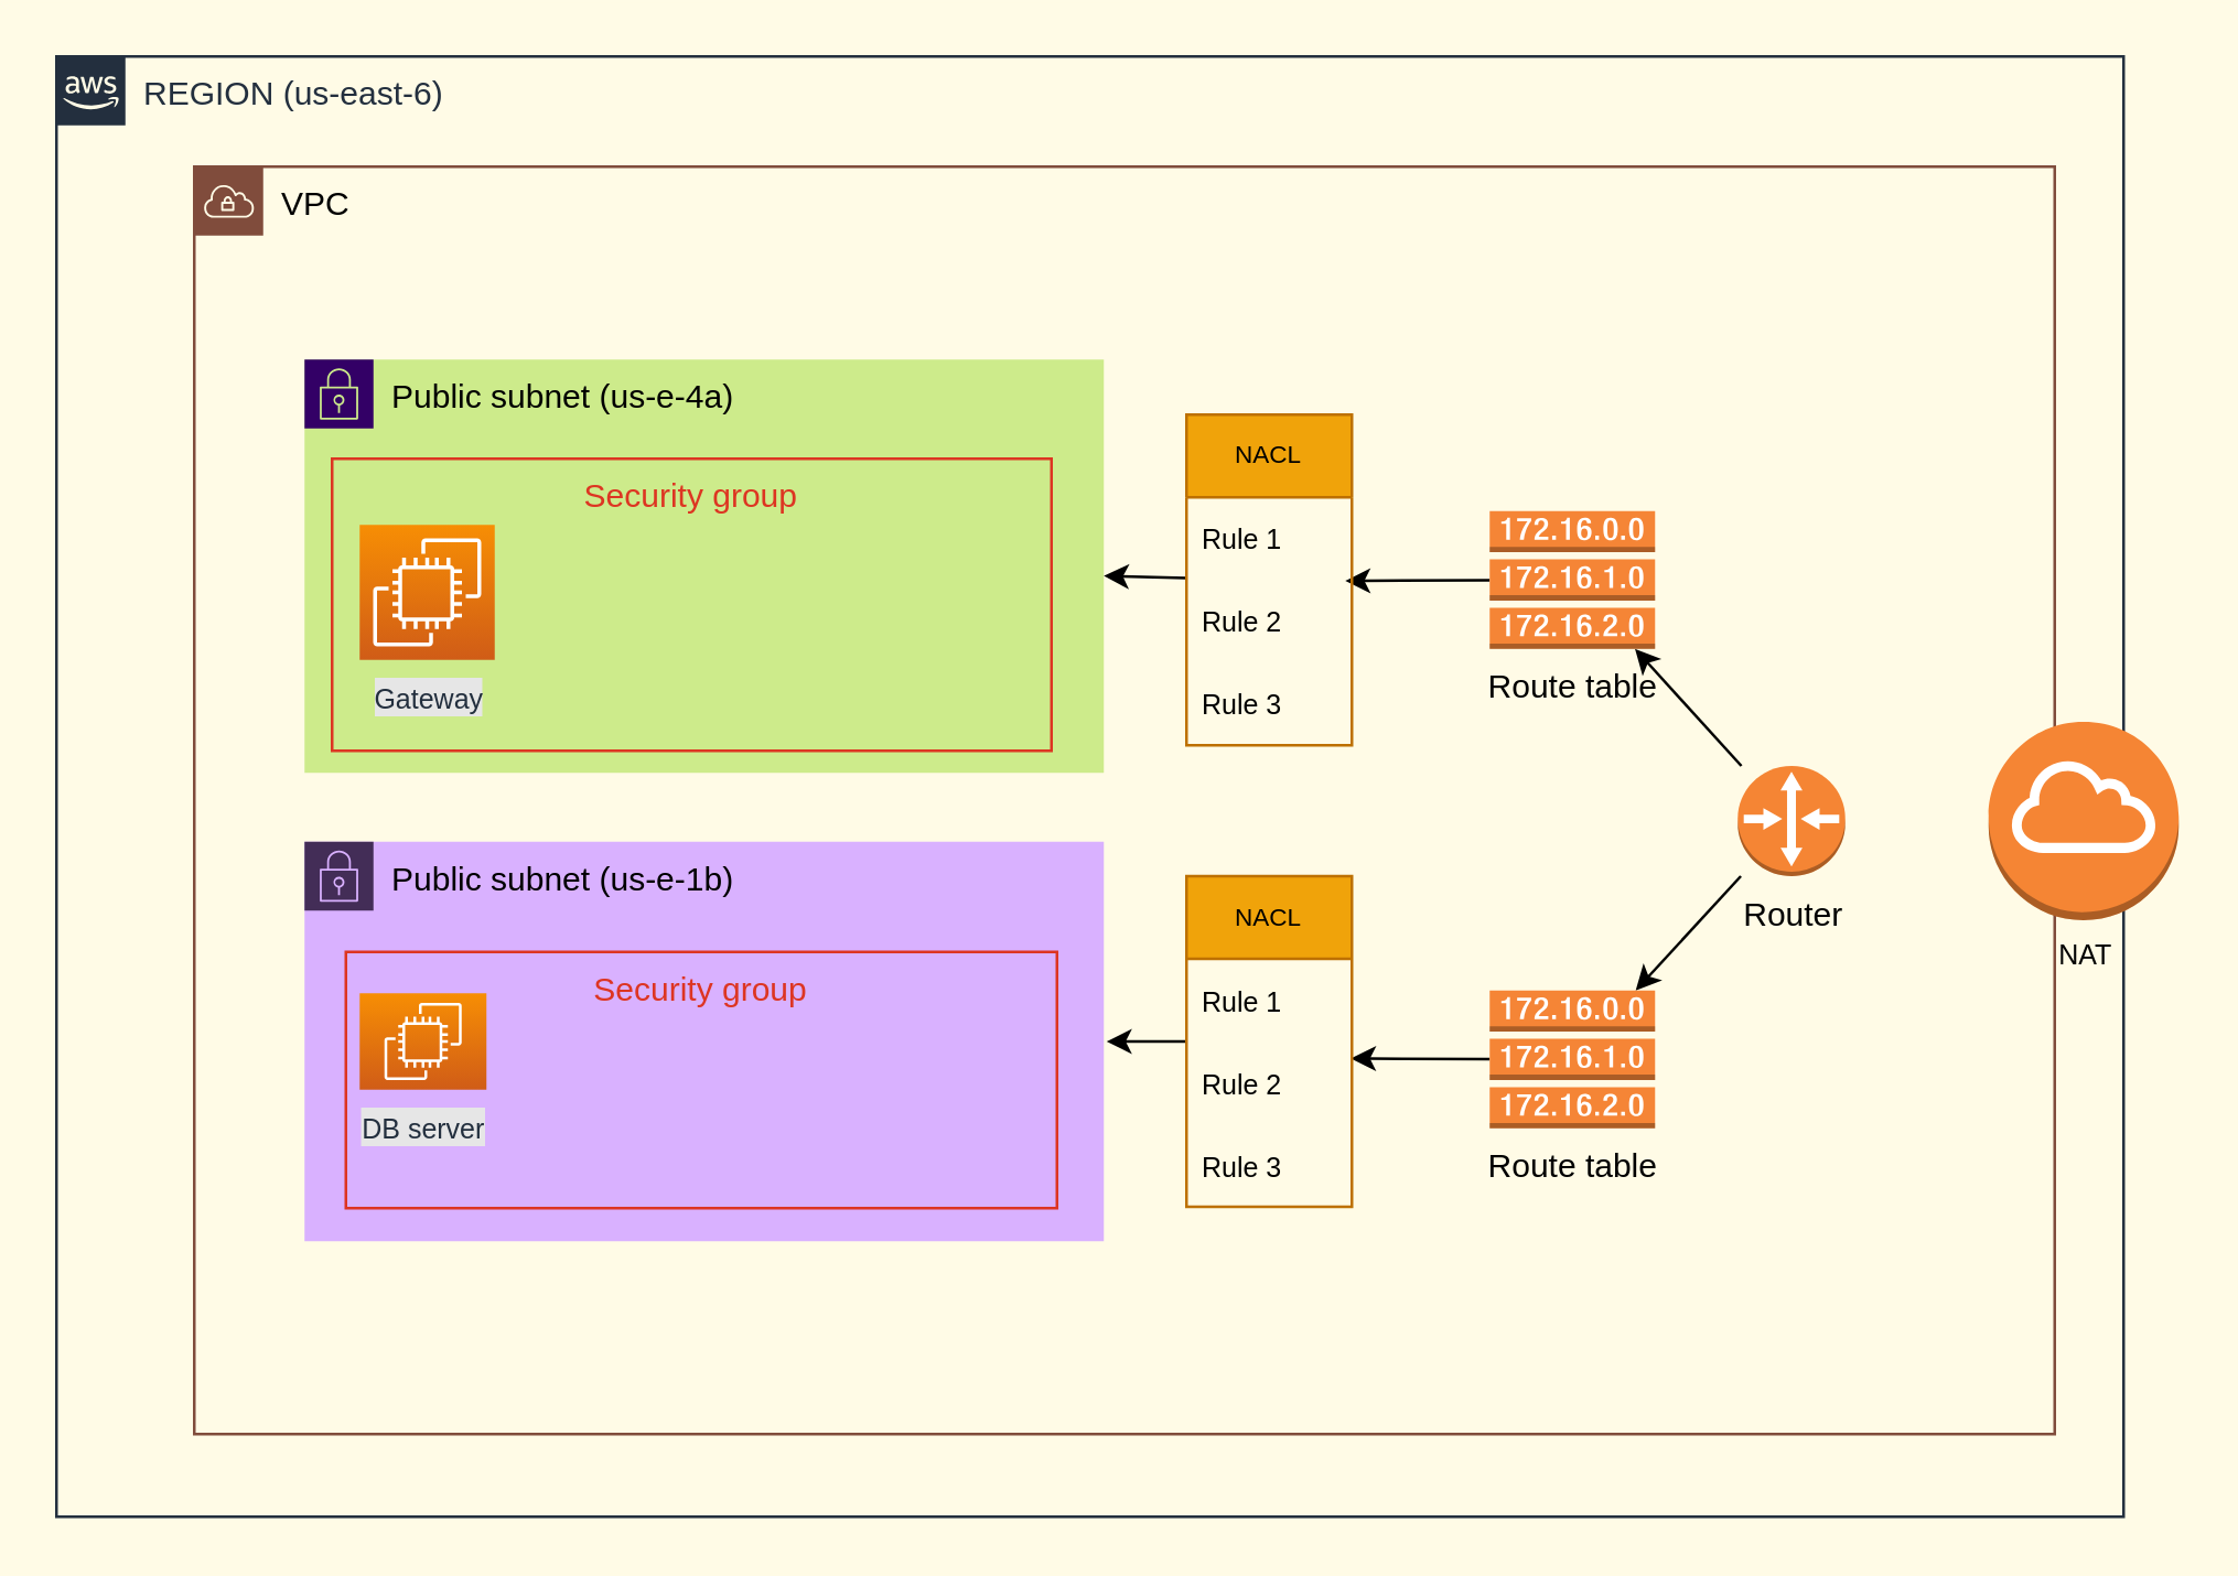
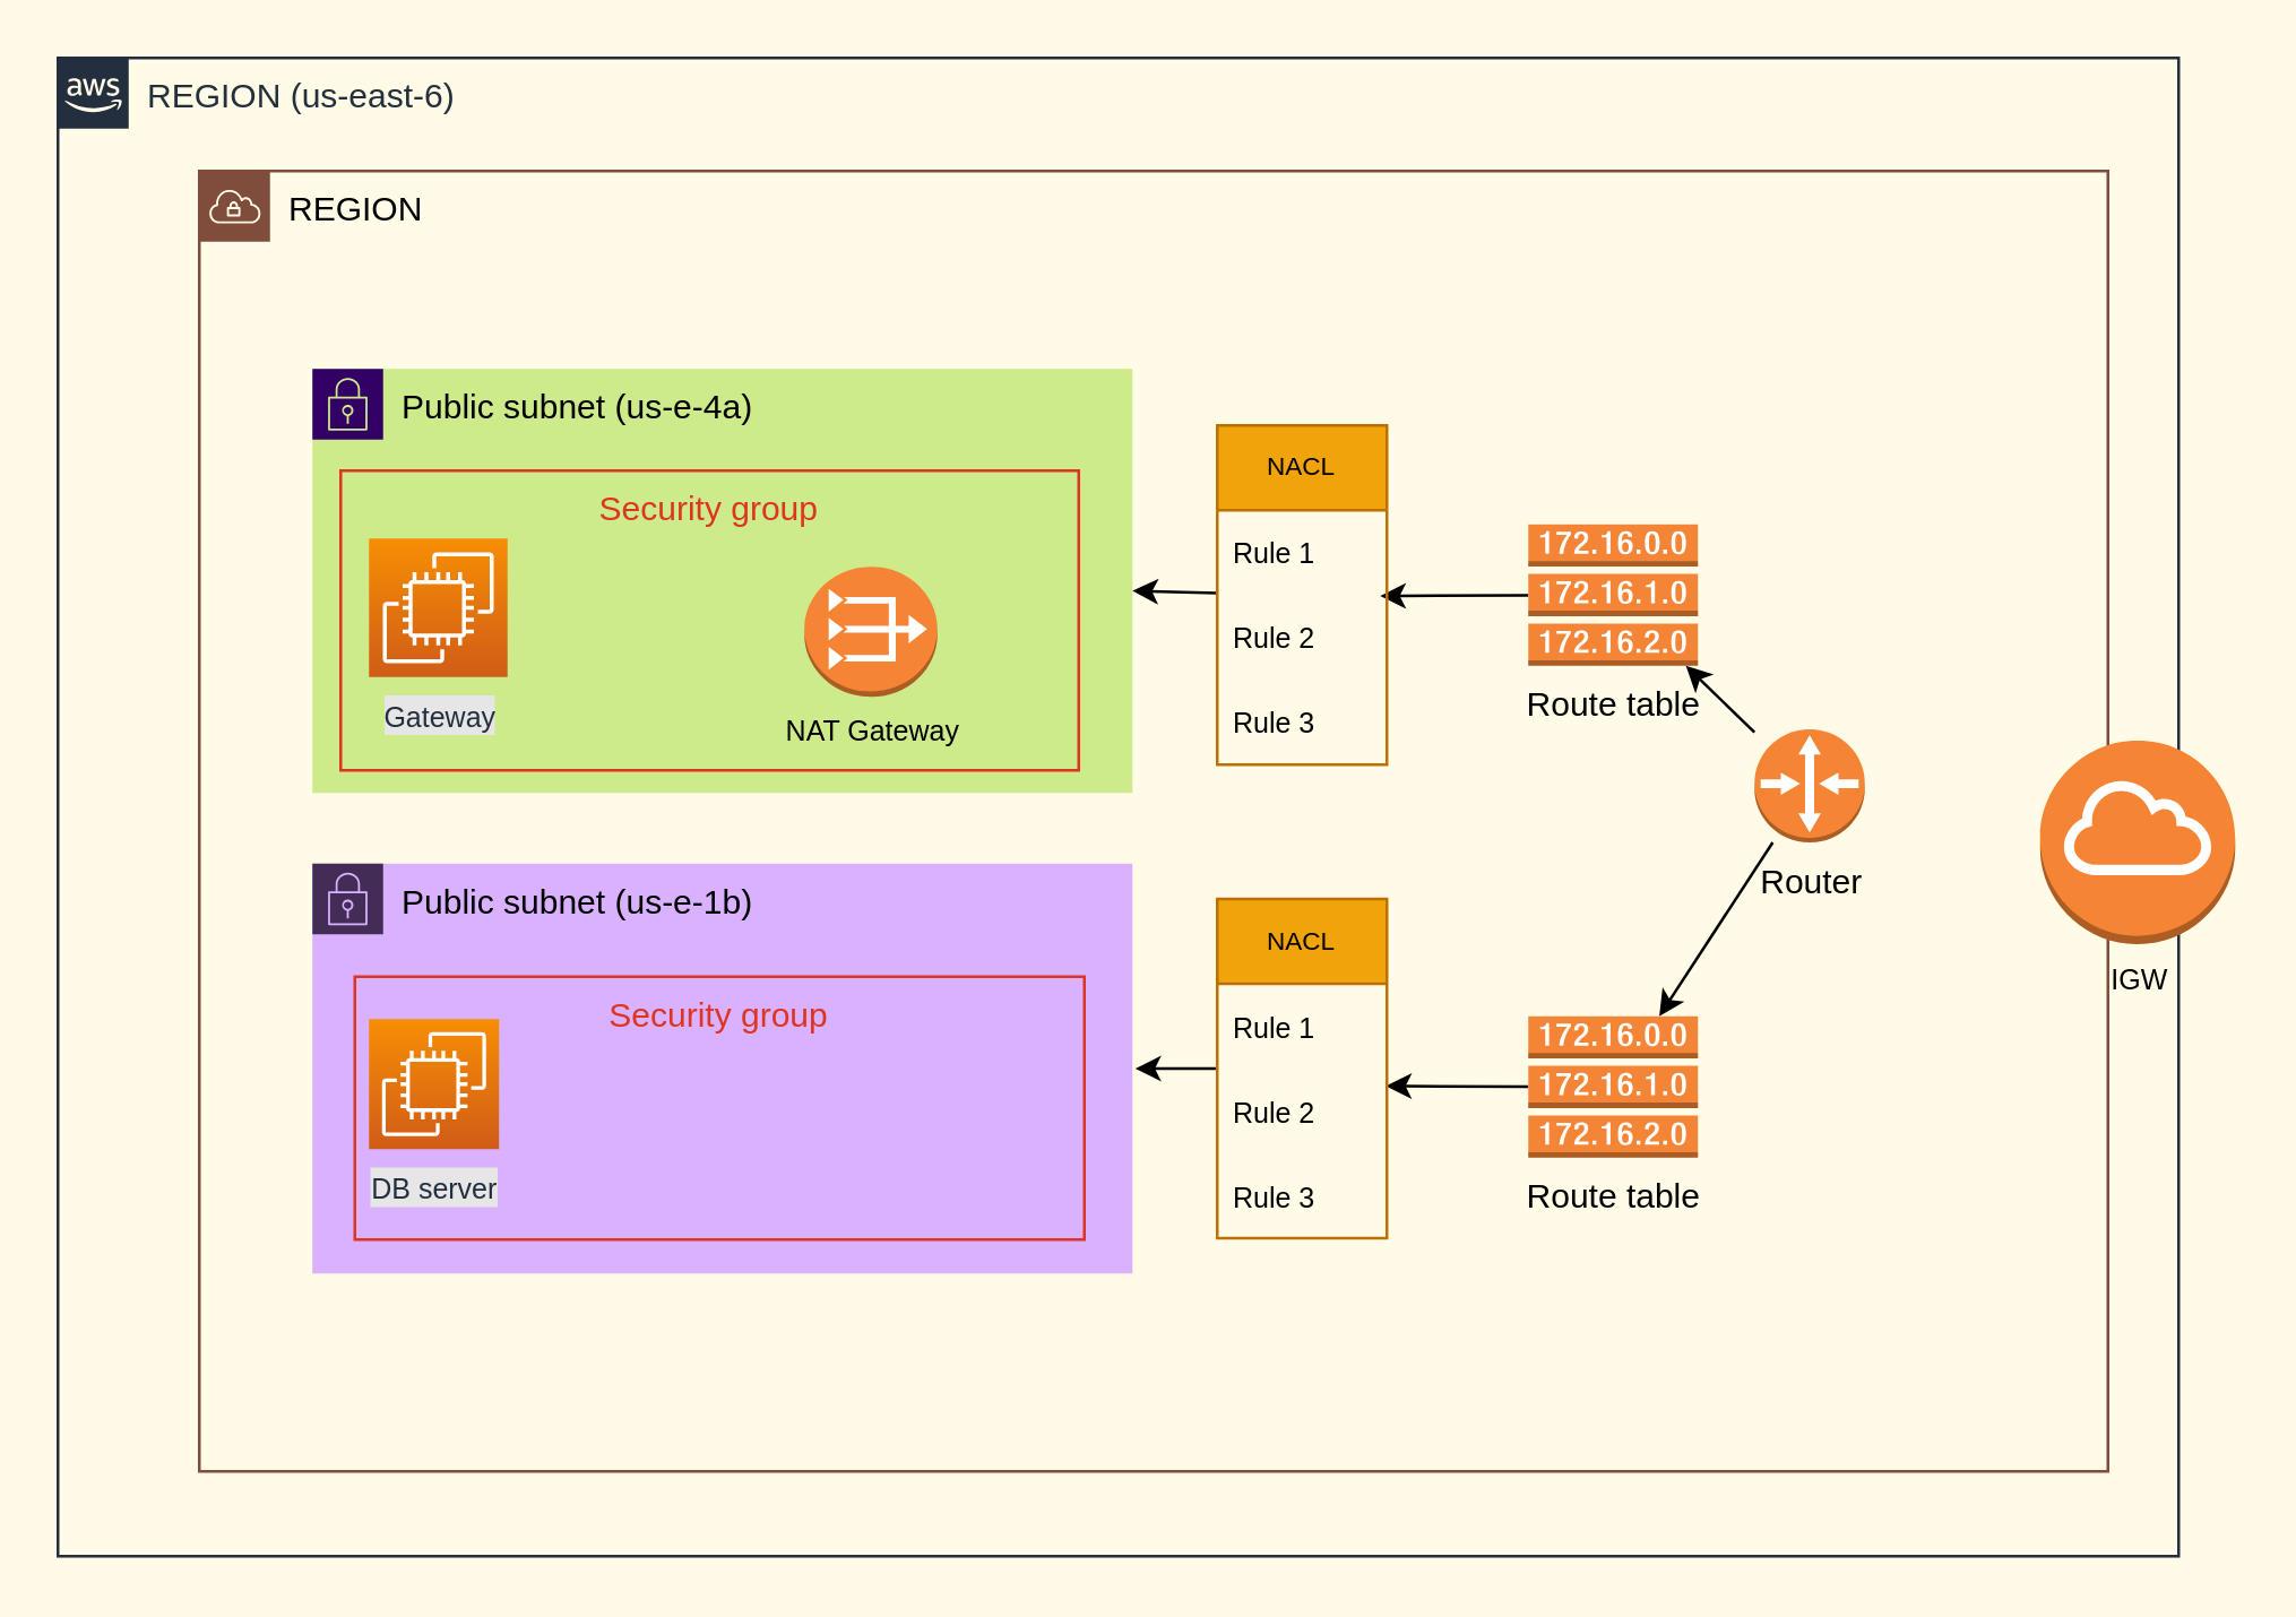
  <mxCell id="0" />
  <mxCell id="1" parent="0" />
- <mxCell id="2" value="&lt;font color=&quot;#000000&quot;&gt;VPC&lt;/font&gt;" style="points=[[0,0],[0.25,0],[0.5,0],[0.75,0],[1,0],[1,0.25],[1,0.5],[1,0.75],[1,1],[0.75,1],[0.5,1],[0.25,1],[0,1],[0,0.75],[0,0.5],[0,0.25]];outlineConnect=0;gradientColor=none;html=1;whiteSpace=wrap;fontSize=12;fontStyle=0;container=0;pointerEvents=0;collapsible=0;recursiveResize=0;shape=mxgraph.aws4.group;grIcon=mxgraph.aws4.group_vpc;strokeColor=#804C3C;fillColor=none;verticalAlign=top;align=left;spacingLeft=30;fontColor=#AAB7B8;dashed=0;movable=1;resizable=1;rotatable=1;deletable=1;editable=1;connectable=1;" parent="1" vertex="1"><mxGeometry x="70" y="60" width="675" height="460" as="geometry" /></mxCell>
+ <mxCell id="2" value="&lt;font color=&quot;#000000&quot;&gt;REGION&lt;/font&gt;" style="points=[[0,0],[0.25,0],[0.5,0],[0.75,0],[1,0],[1,0.25],[1,0.5],[1,0.75],[1,1],[0.75,1],[0.5,1],[0.25,1],[0,1],[0,0.75],[0,0.5],[0,0.25]];outlineConnect=0;gradientColor=none;html=1;whiteSpace=wrap;fontSize=12;fontStyle=0;container=0;pointerEvents=0;collapsible=0;recursiveResize=0;shape=mxgraph.aws4.group;grIcon=mxgraph.aws4.group_vpc;strokeColor=#804C3C;fillColor=none;verticalAlign=top;align=left;spacingLeft=30;fontColor=#AAB7B8;dashed=0;movable=1;resizable=1;rotatable=1;deletable=1;editable=1;connectable=1;" parent="1" vertex="1"><mxGeometry x="70" y="60" width="675" height="460" as="geometry" /></mxCell>
  <mxCell id="3" value="Public subnet (us-e-4a)" style="points=[[0,0],[0.25,0],[0.5,0],[0.75,0],[1,0],[1,0.25],[1,0.5],[1,0.75],[1,1],[0.75,1],[0.5,1],[0.25,1],[0,1],[0,0.75],[0,0.5],[0,0.25]];outlineConnect=0;html=1;whiteSpace=wrap;fontSize=12;fontStyle=0;container=0;pointerEvents=0;collapsible=0;recursiveResize=0;shape=mxgraph.aws4.group;grIcon=mxgraph.aws4.group_security_group;grStroke=0;strokeColor=#330066;fillColor=#cdeb8b;verticalAlign=top;align=left;spacingLeft=30;dashed=0;movable=1;resizable=1;rotatable=1;deletable=1;editable=1;connectable=1;" parent="1" vertex="1"><mxGeometry x="110" y="130" width="290" height="150" as="geometry" /></mxCell>
  <mxCell id="4" value="&lt;font color=&quot;#000000&quot;&gt;Public subnet (us-e-1b)&lt;/font&gt;" style="points=[[0,0],[0.25,0],[0.5,0],[0.75,0],[1,0],[1,0.25],[1,0.5],[1,0.75],[1,1],[0.75,1],[0.5,1],[0.25,1],[0,1],[0,0.75],[0,0.5],[0,0.25]];outlineConnect=0;html=1;whiteSpace=wrap;fontSize=12;fontStyle=0;container=0;pointerEvents=0;collapsible=0;recursiveResize=0;shape=mxgraph.aws4.group;grIcon=mxgraph.aws4.group_security_group;grStroke=0;strokeColor=#432D57;fillColor=#D9B1FF;verticalAlign=top;align=left;spacingLeft=30;dashed=0;movable=1;resizable=1;rotatable=1;deletable=1;editable=1;connectable=1;fontColor=#ffffff;perimeterSpacing=1;" parent="1" vertex="1"><mxGeometry x="110" y="305" width="290" height="145" as="geometry" /></mxCell>
  <mxCell id="5" value="" style="edgeStyle=none;html=1;fontColor=#000000;" parent="1" source="7" target="10" edge="1"><mxGeometry relative="1" as="geometry" /></mxCell>
  <mxCell id="6" value="" style="edgeStyle=none;html=1;fontSize=10;fontColor=#000000;" parent="1" source="7" target="20" edge="1"><mxGeometry relative="1" as="geometry" /></mxCell>
- <mxCell id="7" value="Router" style="outlineConnect=0;dashed=0;verticalLabelPosition=bottom;verticalAlign=top;align=center;html=1;shape=mxgraph.aws3.router;fillColor=#F58534;gradientColor=none;strokeColor=#804C3C;fontColor=#000000;container=0;movable=1;resizable=1;rotatable=1;deletable=1;editable=1;connectable=1;" parent="1" vertex="1"><mxGeometry x="630" y="277.5" width="39" height="40" as="geometry" /></mxCell>
+ <mxCell id="7" value="Router" style="outlineConnect=0;dashed=0;verticalLabelPosition=bottom;verticalAlign=top;align=center;html=1;shape=mxgraph.aws3.router;fillColor=#F58534;gradientColor=none;strokeColor=#804C3C;fontColor=#000000;container=0;movable=1;resizable=1;rotatable=1;deletable=1;editable=1;connectable=1;" parent="1" vertex="1"><mxGeometry x="620" y="257.5" width="39" height="40" as="geometry" /></mxCell>
  <mxCell id="8" value="REGION (us-east-6)" style="points=[[0,0],[0.25,0],[0.5,0],[0.75,0],[1,0],[1,0.25],[1,0.5],[1,0.75],[1,1],[0.75,1],[0.5,1],[0.25,1],[0,1],[0,0.75],[0,0.5],[0,0.25]];outlineConnect=0;gradientColor=none;html=1;whiteSpace=wrap;fontSize=12;fontStyle=0;container=0;pointerEvents=0;collapsible=0;recursiveResize=0;shape=mxgraph.aws4.group;grIcon=mxgraph.aws4.group_aws_cloud_alt;strokeColor=#232F3E;fillColor=none;verticalAlign=top;align=left;spacingLeft=30;fontColor=#232F3E;dashed=0;movable=1;resizable=1;rotatable=1;deletable=1;editable=1;connectable=1;" parent="1" vertex="1"><mxGeometry x="20" y="20" width="750" height="530" as="geometry" /></mxCell>
  <mxCell id="9" value="" style="edgeStyle=none;html=1;fontSize=10;fontColor=#000000;entryX=0.96;entryY=0.011;entryDx=0;entryDy=0;entryPerimeter=0;" parent="1" source="10" target="14" edge="1"><mxGeometry relative="1" as="geometry" /></mxCell>
  <mxCell id="10" value="Route table" style="outlineConnect=0;dashed=0;verticalLabelPosition=bottom;verticalAlign=top;align=center;html=1;shape=mxgraph.aws3.route_table;fillColor=#F58536;gradientColor=none;strokeColor=#804C3C;fontColor=#000000;" parent="1" vertex="1"><mxGeometry x="540" y="185" width="60" height="50" as="geometry" /></mxCell>
  <mxCell id="11" value="" style="edgeStyle=none;html=1;fontSize=10;fontColor=#000000;" parent="1" source="12" target="3" edge="1"><mxGeometry relative="1" as="geometry" /></mxCell>
  <mxCell id="12" value="NACL" style="swimlane;fontStyle=0;childLayout=stackLayout;horizontal=1;startSize=30;horizontalStack=0;resizeParent=1;resizeParentMax=0;resizeLast=0;collapsible=1;marginBottom=0;whiteSpace=wrap;html=1;strokeColor=#BD7000;fontSize=9;fillColor=#f0a30a;fontColor=#000000;" parent="1" vertex="1"><mxGeometry x="430" y="150" width="60" height="120" as="geometry"><mxRectangle x="460" y="200" width="60" height="30" as="alternateBounds" /></mxGeometry></mxCell>
  <mxCell id="13" value="Rule 1" style="text;strokeColor=none;fillColor=none;align=left;verticalAlign=middle;spacingLeft=4;spacingRight=4;overflow=hidden;points=[[0,0.5],[1,0.5]];portConstraint=eastwest;rotatable=0;whiteSpace=wrap;html=1;fontColor=#000000;fontSize=10;" parent="12" vertex="1"><mxGeometry y="30" width="60" height="30" as="geometry" /></mxCell>
  <mxCell id="14" value="Rule 2" style="text;strokeColor=none;fillColor=none;align=left;verticalAlign=middle;spacingLeft=4;spacingRight=4;overflow=hidden;points=[[0,0.5],[1,0.5]];portConstraint=eastwest;rotatable=0;whiteSpace=wrap;html=1;fontColor=#000000;fontSize=10;" parent="12" vertex="1"><mxGeometry y="60" width="60" height="30" as="geometry" /></mxCell>
  <mxCell id="15" value="Rule 3" style="text;strokeColor=none;fillColor=none;align=left;verticalAlign=middle;spacingLeft=4;spacingRight=4;overflow=hidden;points=[[0,0.5],[1,0.5]];portConstraint=eastwest;rotatable=0;whiteSpace=wrap;html=1;fontColor=#000000;fontSize=10;" parent="12" vertex="1"><mxGeometry y="90" width="60" height="30" as="geometry" /></mxCell>
  <mxCell id="16" value="&lt;font style=&quot;font-size: 10px;&quot;&gt;Gateway&lt;/font&gt;" style="sketch=0;points=[[0,0,0],[0.25,0,0],[0.5,0,0],[0.75,0,0],[1,0,0],[0,1,0],[0.25,1,0],[0.5,1,0],[0.75,1,0],[1,1,0],[0,0.25,0],[0,0.5,0],[0,0.75,0],[1,0.25,0],[1,0.5,0],[1,0.75,0]];outlineConnect=0;fontColor=#232F3E;gradientColor=#F78E04;gradientDirection=north;fillColor=#D05C17;strokeColor=#ffffff;dashed=0;verticalLabelPosition=bottom;verticalAlign=top;align=center;html=1;fontSize=12;fontStyle=0;aspect=fixed;shape=mxgraph.aws4.resourceIcon;resIcon=mxgraph.aws4.ec2;labelBackgroundColor=#E6E6E6;" parent="1" vertex="1"><mxGeometry x="130" y="190" width="49" height="49" as="geometry" /></mxCell>
- <mxCell id="17" value="&lt;font style=&quot;font-size: 10px;&quot;&gt;DB server&lt;/font&gt;" style="sketch=0;points=[[0,0,0],[0.25,0,0],[0.5,0,0],[0.75,0,0],[1,0,0],[0,1,0],[0.25,1,0],[0.5,1,0],[0.75,1,0],[1,1,0],[0,0.25,0],[0,0.5,0],[0,0.75,0],[1,0.25,0],[1,0.5,0],[1,0.75,0]];outlineConnect=0;fontColor=#232F3E;gradientColor=#F78E04;gradientDirection=north;fillColor=#D05C17;strokeColor=#ffffff;dashed=0;verticalLabelPosition=bottom;verticalAlign=top;align=center;html=1;fontSize=12;fontStyle=0;aspect=fixed;shape=mxgraph.aws4.resourceIcon;resIcon=mxgraph.aws4.ec2;labelBackgroundColor=#E6E6E6;" parent="1" vertex="1"><mxGeometry x="130" y="360" width="46" height="35" as="geometry" /></mxCell>
+ <mxCell id="17" value="&lt;font style=&quot;font-size: 10px;&quot;&gt;DB server&lt;/font&gt;" style="sketch=0;points=[[0,0,0],[0.25,0,0],[0.5,0,0],[0.75,0,0],[1,0,0],[0,1,0],[0.25,1,0],[0.5,1,0],[0.75,1,0],[1,1,0],[0,0.25,0],[0,0.5,0],[0,0.75,0],[1,0.25,0],[1,0.5,0],[1,0.75,0]];outlineConnect=0;fontColor=#232F3E;gradientColor=#F78E04;gradientDirection=north;fillColor=#D05C17;strokeColor=#ffffff;dashed=0;verticalLabelPosition=bottom;verticalAlign=top;align=center;html=1;fontSize=12;fontStyle=0;aspect=fixed;shape=mxgraph.aws4.resourceIcon;resIcon=mxgraph.aws4.ec2;labelBackgroundColor=#E6E6E6;" parent="1" vertex="1"><mxGeometry x="130" y="360" width="46" height="46" as="geometry" /></mxCell>
  <mxCell id="18" value="Security group" style="fillColor=none;strokeColor=#DD3522;verticalAlign=top;fontStyle=0;fontColor=#DD3522;container=0;movable=1;resizable=1;rotatable=1;deletable=1;editable=1;connectable=1;labelBackgroundColor=none;" parent="1" vertex="1"><mxGeometry x="120" y="166" width="261" height="106" as="geometry" /></mxCell>
  <mxCell id="19" value="" style="edgeStyle=none;html=1;fontSize=10;fontColor=#000000;entryX=0.994;entryY=0.206;entryDx=0;entryDy=0;entryPerimeter=0;" parent="1" source="20" target="24" edge="1"><mxGeometry relative="1" as="geometry" /></mxCell>
  <mxCell id="20" value="Route table" style="outlineConnect=0;dashed=0;verticalLabelPosition=bottom;verticalAlign=top;align=center;html=1;shape=mxgraph.aws3.route_table;fillColor=#F58536;gradientColor=none;strokeColor=#804C3C;fontColor=#000000;" parent="1" vertex="1"><mxGeometry x="540" y="359" width="60" height="50" as="geometry" /></mxCell>
  <mxCell id="21" value="" style="edgeStyle=none;html=1;fontSize=10;fontColor=#000000;" parent="1" source="22" target="4" edge="1"><mxGeometry relative="1" as="geometry" /></mxCell>
  <mxCell id="22" value="NACL" style="swimlane;fontStyle=0;childLayout=stackLayout;horizontal=1;startSize=30;horizontalStack=0;resizeParent=1;resizeParentMax=0;resizeLast=0;collapsible=1;marginBottom=0;whiteSpace=wrap;html=1;strokeColor=#BD7000;fontSize=9;fillColor=#f0a30a;fontColor=#000000;" parent="1" vertex="1"><mxGeometry x="430" y="317.5" width="60" height="120" as="geometry" /></mxCell>
  <mxCell id="23" value="Rule 1" style="text;strokeColor=none;fillColor=none;align=left;verticalAlign=middle;spacingLeft=4;spacingRight=4;overflow=hidden;points=[[0,0.5],[1,0.5]];portConstraint=eastwest;rotatable=0;whiteSpace=wrap;html=1;fontColor=#000000;fontSize=10;" parent="22" vertex="1"><mxGeometry y="30" width="60" height="30" as="geometry" /></mxCell>
  <mxCell id="24" value="Rule 2" style="text;strokeColor=none;fillColor=none;align=left;verticalAlign=middle;spacingLeft=4;spacingRight=4;overflow=hidden;points=[[0,0.5],[1,0.5]];portConstraint=eastwest;rotatable=0;whiteSpace=wrap;html=1;fontColor=#000000;fontSize=10;" parent="22" vertex="1"><mxGeometry y="60" width="60" height="30" as="geometry" /></mxCell>
  <mxCell id="25" value="Rule 3" style="text;strokeColor=none;fillColor=none;align=left;verticalAlign=middle;spacingLeft=4;spacingRight=4;overflow=hidden;points=[[0,0.5],[1,0.5]];portConstraint=eastwest;rotatable=0;whiteSpace=wrap;html=1;fontColor=#000000;fontSize=10;" parent="22" vertex="1"><mxGeometry y="90" width="60" height="30" as="geometry" /></mxCell>
- <mxCell id="27" value="NAT" style="outlineConnect=0;dashed=0;verticalLabelPosition=bottom;verticalAlign=top;align=center;html=1;shape=mxgraph.aws3.internet_gateway;fillColor=#F58534;gradientColor=none;labelBackgroundColor=none;fontSize=10;" vertex="1" parent="1"><mxGeometry x="721" y="261.5" width="69" height="72" as="geometry" /></mxCell>
+ <mxCell id="26" value="NAT Gateway" style="outlineConnect=0;dashed=0;verticalLabelPosition=bottom;verticalAlign=top;align=center;html=1;shape=mxgraph.aws3.vpc_nat_gateway;fillColor=#F58534;gradientColor=none;labelBackgroundColor=none;fontSize=10;" vertex="1" parent="1"><mxGeometry x="284" y="200" width="47" height="46" as="geometry" /></mxCell>
+ <mxCell id="27" value="IGW" style="outlineConnect=0;dashed=0;verticalLabelPosition=bottom;verticalAlign=top;align=center;html=1;shape=mxgraph.aws3.internet_gateway;fillColor=#F58534;gradientColor=none;labelBackgroundColor=none;fontSize=10;" vertex="1" parent="1"><mxGeometry x="721" y="261.5" width="69" height="72" as="geometry" /></mxCell>
  <mxCell id="28" value="Security group" style="fillColor=none;strokeColor=#DD3522;verticalAlign=top;fontStyle=0;fontColor=#DD3522;container=0;movable=1;resizable=1;rotatable=1;deletable=1;editable=1;connectable=1;labelBackgroundColor=none;" parent="1" vertex="1"><mxGeometry x="125" y="345" width="258" height="93" as="geometry" /></mxCell>
